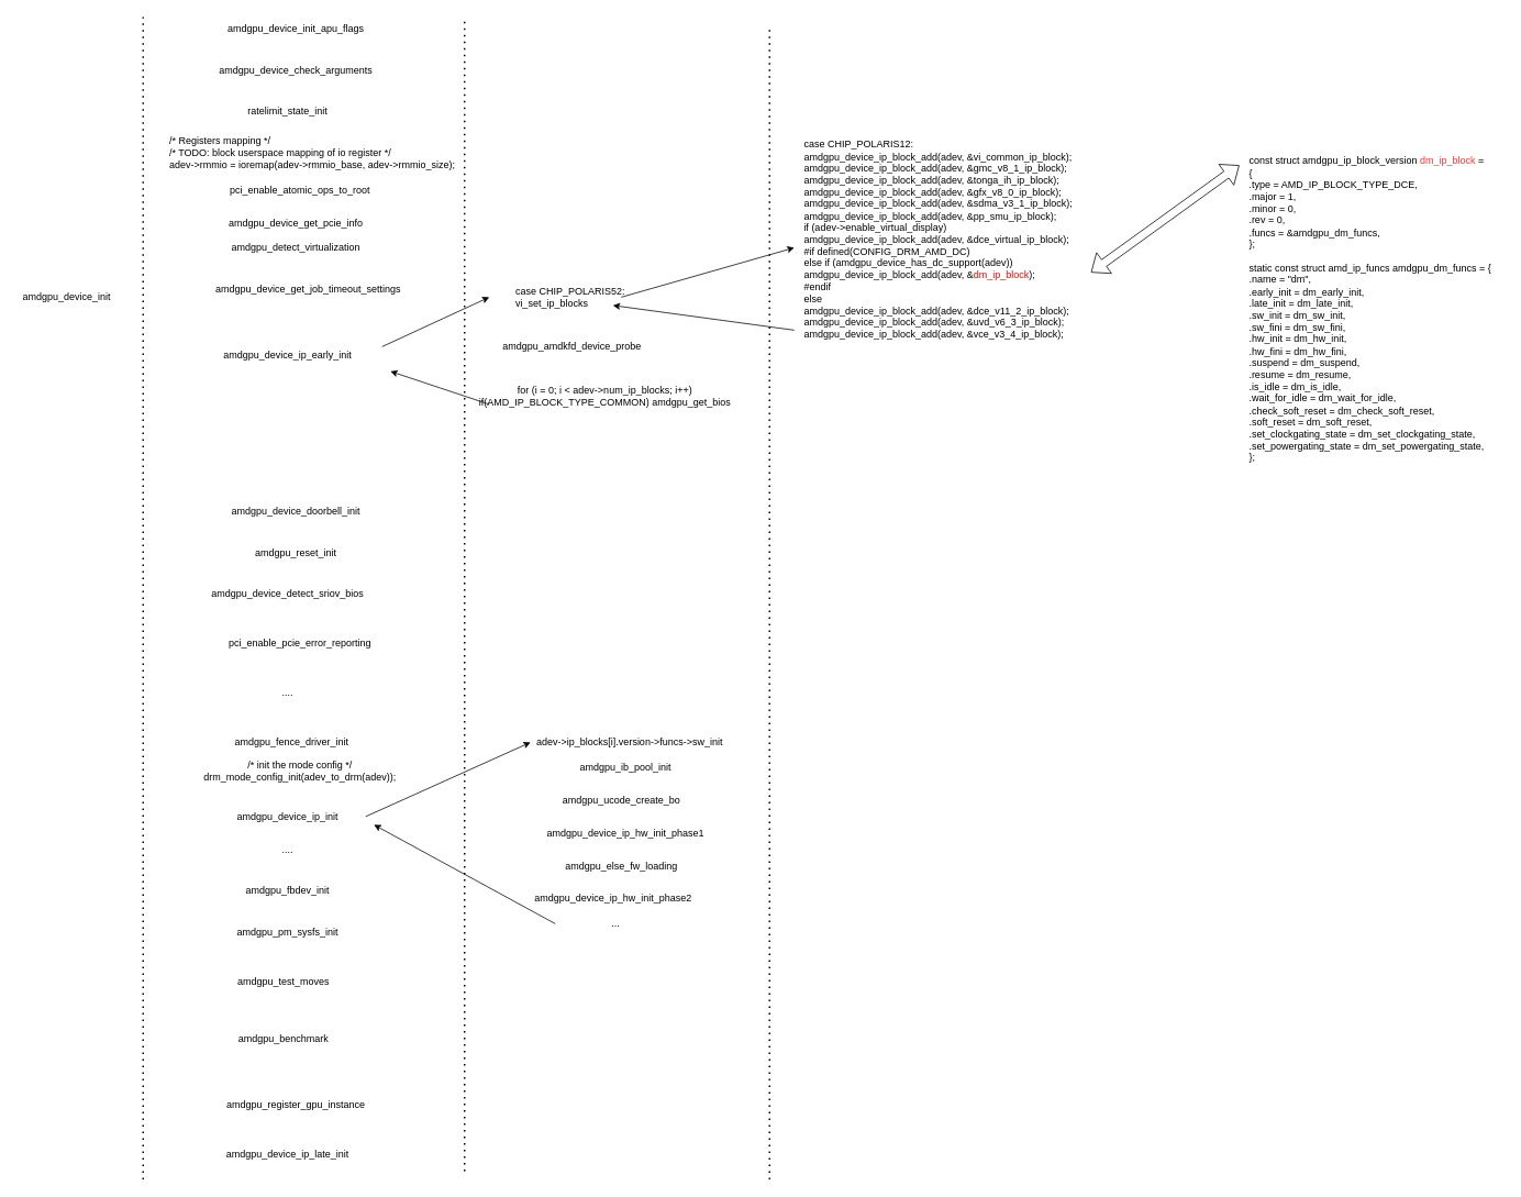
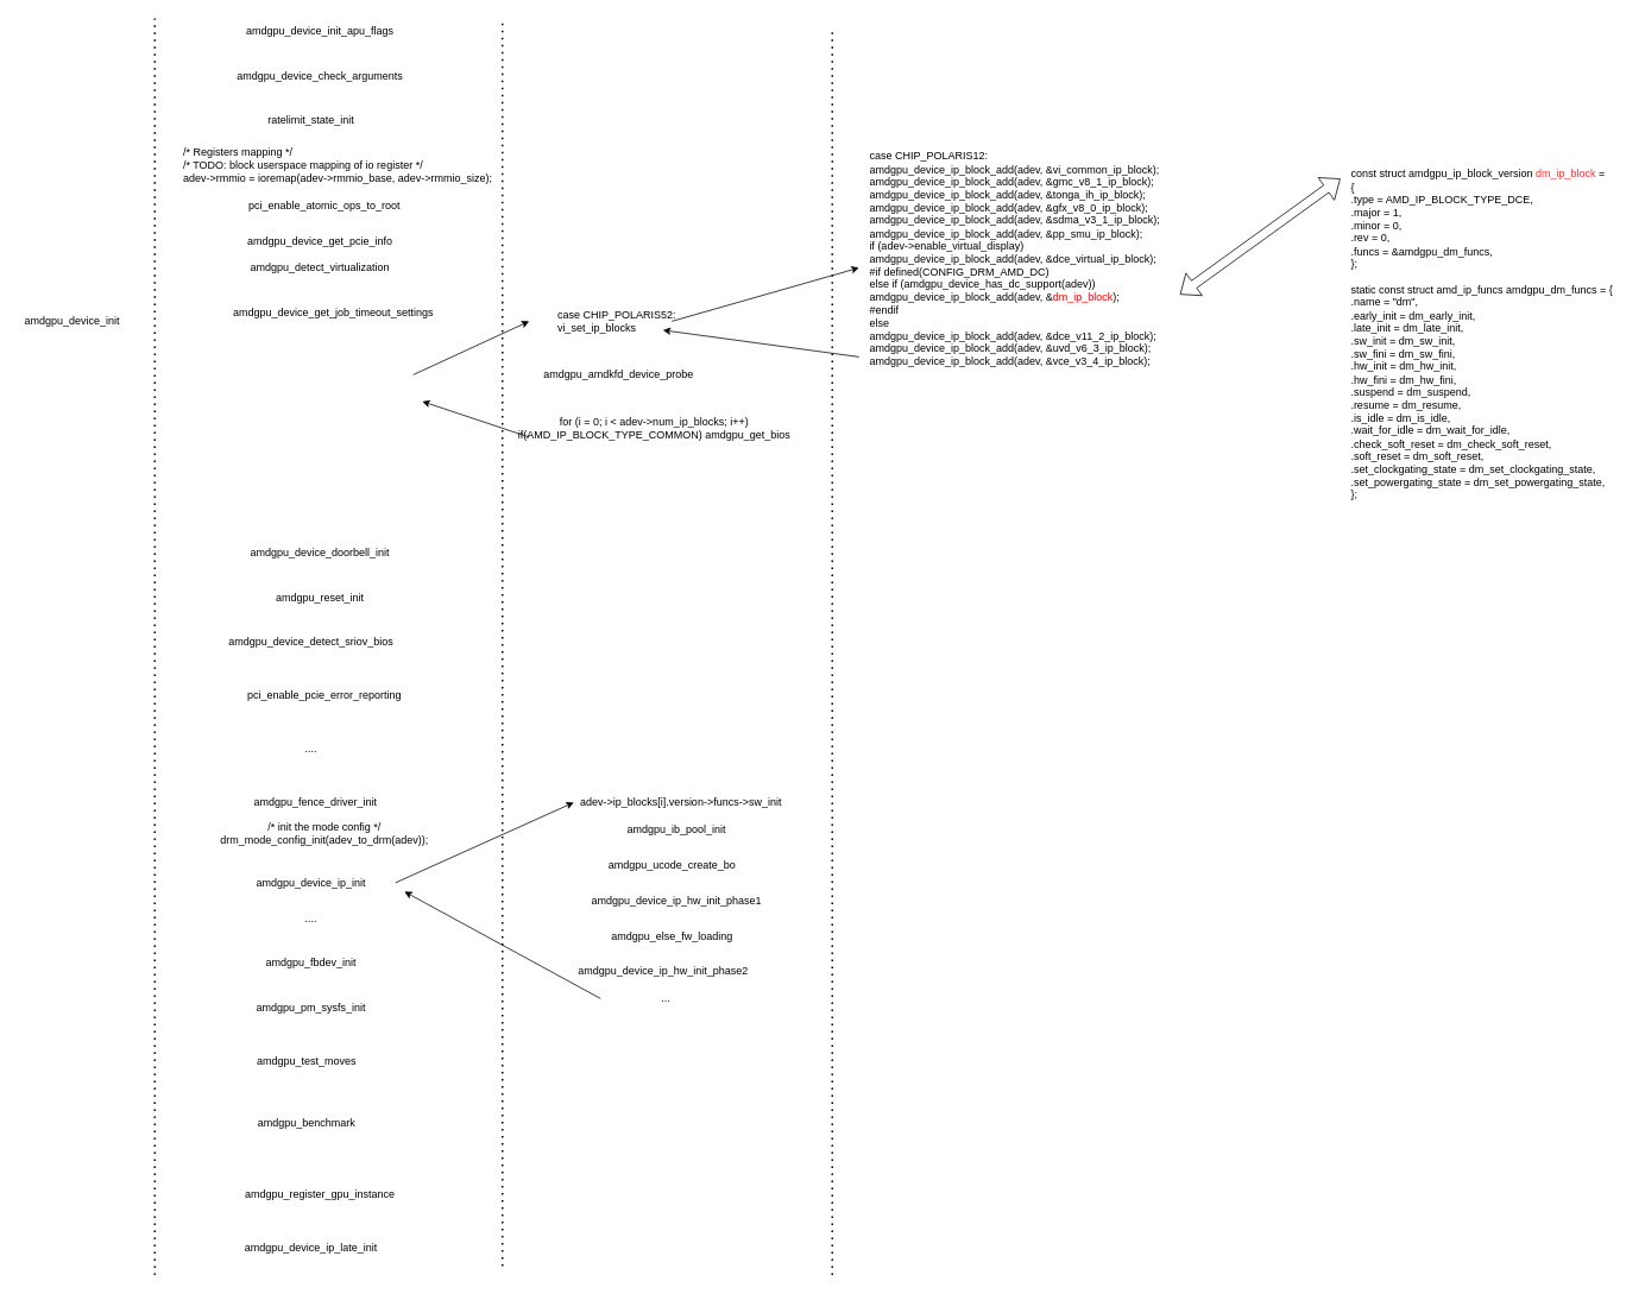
  <mxCell id="0" />
  <mxCell id="1" parent="0" />
  <mxCell id="2" value="amdgpu_device_init" style="text;html=1;align=center;verticalAlign=middle;resizable=0;points=[];autosize=1;strokeColor=none;fillColor=none;" vertex="1" parent="1"><mxGeometry x="20" y="350" width="120" height="20" as="geometry" /></mxCell>
- <mxCell id="3" value="amdgpu_device_ip_early_init" style="text;html=1;align=center;verticalAlign=middle;resizable=0;points=[];autosize=1;strokeColor=none;fillColor=none;" vertex="1" parent="1"><mxGeometry x="263" y="420" width="170" height="20" as="geometry" /></mxCell>
  <mxCell id="4" value="ratelimit_state_init" style="text;html=1;align=center;verticalAlign=middle;resizable=0;points=[];autosize=1;strokeColor=none;fillColor=none;" vertex="1" parent="1"><mxGeometry x="293" y="125" width="110" height="20" as="geometry" /></mxCell>
  <mxCell id="5" value="amdgpu_device_doorbell_init" style="text;html=1;align=center;verticalAlign=middle;resizable=0;points=[];autosize=1;strokeColor=none;fillColor=none;" vertex="1" parent="1"><mxGeometry x="273" y="610" width="170" height="20" as="geometry" /></mxCell>
  <mxCell id="6" value="case CHIP_POLARIS52:&lt;br&gt;vi_set_ip_blocks" style="text;html=1;align=left;verticalAlign=middle;resizable=0;points=[];autosize=1;strokeColor=none;fillColor=none;" vertex="1" parent="1"><mxGeometry x="623" y="345" width="150" height="30" as="geometry" /></mxCell>
  <mxCell id="7" value="&lt;div&gt;case CHIP_POLARIS12:&lt;br&gt;&lt;/div&gt;&lt;div&gt;&lt;span&gt;  &lt;/span&gt;amdgpu_device_ip_block_add(adev, &amp;amp;vi_common_ip_block);&lt;/div&gt;&lt;div&gt;&lt;span&gt;  &lt;/span&gt;amdgpu_device_ip_block_add(adev, &amp;amp;gmc_v8_1_ip_block);&lt;/div&gt;&lt;div&gt;&lt;span&gt;  &lt;/span&gt;amdgpu_device_ip_block_add(adev, &amp;amp;tonga_ih_ip_block);&lt;/div&gt;&lt;div&gt;&lt;span&gt;  &lt;/span&gt;amdgpu_device_ip_block_add(adev, &amp;amp;gfx_v8_0_ip_block);&lt;/div&gt;&lt;div&gt;&lt;span&gt;  &lt;/span&gt;amdgpu_device_ip_block_add(adev, &amp;amp;sdma_v3_1_ip_block);&lt;/div&gt;&lt;div&gt;&lt;span&gt;  &lt;/span&gt;amdgpu_device_ip_block_add(adev, &amp;amp;pp_smu_ip_block);&lt;/div&gt;&lt;div&gt;&lt;span&gt;  &lt;/span&gt;if (adev-&amp;gt;enable_virtual_display)&lt;/div&gt;&lt;div&gt;&lt;span&gt;   &lt;/span&gt;amdgpu_device_ip_block_add(adev, &amp;amp;dce_virtual_ip_block);&lt;/div&gt;&lt;div&gt;#if defined(CONFIG_DRM_AMD_DC)&lt;/div&gt;&lt;div&gt;&lt;span&gt;  &lt;/span&gt;else if (amdgpu_device_has_dc_support(adev))&lt;/div&gt;&lt;div&gt;&lt;span&gt;   &lt;/span&gt;amdgpu_device_ip_block_add(adev, &amp;amp;&lt;font color=&quot;#ff0000&quot;&gt;dm_ip_block&lt;/font&gt;);&lt;/div&gt;&lt;div&gt;#endif&lt;/div&gt;&lt;div&gt;&lt;span&gt;  &lt;/span&gt;else&lt;/div&gt;&lt;div&gt;&lt;span&gt;   &lt;/span&gt;amdgpu_device_ip_block_add(adev, &amp;amp;dce_v11_2_ip_block);&lt;/div&gt;&lt;div&gt;&lt;span&gt;  &lt;/span&gt;amdgpu_device_ip_block_add(adev, &amp;amp;uvd_v6_3_ip_block);&lt;/div&gt;&lt;div&gt;&lt;span&gt;  &lt;/span&gt;amdgpu_device_ip_block_add(adev, &amp;amp;vce_v3_4_ip_block);&lt;/div&gt;" style="text;html=1;align=left;verticalAlign=middle;resizable=0;points=[];autosize=1;strokeColor=none;fillColor=none;" vertex="1" parent="1"><mxGeometry x="973" y="170" width="340" height="240" as="geometry" /></mxCell>
  <mxCell id="8" value="&lt;div&gt;&lt;div&gt;const struct amdgpu_ip_block_version &lt;font color=&quot;#ff3333&quot;&gt;dm_ip_block&lt;/font&gt; =&lt;/div&gt;&lt;div&gt;{&lt;/div&gt;&lt;div&gt;&lt;span&gt; &lt;/span&gt;.type = AMD_IP_BLOCK_TYPE_DCE,&lt;/div&gt;&lt;div&gt;&lt;span&gt; &lt;/span&gt;.major = 1,&lt;/div&gt;&lt;div&gt;&lt;span&gt; &lt;/span&gt;.minor = 0,&lt;/div&gt;&lt;div&gt;&lt;span&gt; &lt;/span&gt;.rev = 0,&lt;/div&gt;&lt;div&gt;&lt;span&gt; &lt;/span&gt;.funcs = &amp;amp;amdgpu_dm_funcs,&lt;/div&gt;&lt;div&gt;};&lt;/div&gt;&lt;/div&gt;&lt;div&gt;&lt;br&gt;&lt;/div&gt;&lt;div&gt;static const struct amd_ip_funcs amdgpu_dm_funcs = {&lt;/div&gt;&lt;div&gt;&lt;span&gt; &lt;/span&gt;.name = &quot;dm&quot;,&lt;/div&gt;&lt;div&gt;&lt;span&gt; &lt;/span&gt;.early_init = dm_early_init,&lt;/div&gt;&lt;div&gt;&lt;span&gt; &lt;/span&gt;.late_init = dm_late_init,&lt;/div&gt;&lt;div&gt;&lt;span&gt; &lt;/span&gt;.sw_init = dm_sw_init,&lt;/div&gt;&lt;div&gt;&lt;span&gt; &lt;/span&gt;.sw_fini = dm_sw_fini,&lt;/div&gt;&lt;div&gt;&lt;span&gt; &lt;/span&gt;.hw_init = dm_hw_init,&lt;/div&gt;&lt;div&gt;&lt;span&gt; &lt;/span&gt;.hw_fini = dm_hw_fini,&lt;/div&gt;&lt;div&gt;&lt;span&gt; &lt;/span&gt;.suspend = dm_suspend,&lt;/div&gt;&lt;div&gt;&lt;span&gt; &lt;/span&gt;.resume = dm_resume,&lt;/div&gt;&lt;div&gt;&lt;span&gt; &lt;/span&gt;.is_idle = dm_is_idle,&lt;/div&gt;&lt;div&gt;&lt;span&gt; &lt;/span&gt;.wait_for_idle = dm_wait_for_idle,&lt;/div&gt;&lt;div&gt;&lt;span&gt; &lt;/span&gt;.check_soft_reset = dm_check_soft_reset,&lt;/div&gt;&lt;div&gt;&lt;span&gt; &lt;/span&gt;.soft_reset = dm_soft_reset,&lt;/div&gt;&lt;div&gt;&lt;span&gt; &lt;/span&gt;.set_clockgating_state = dm_set_clockgating_state,&lt;/div&gt;&lt;div&gt;&lt;span&gt; &lt;/span&gt;.set_powergating_state = dm_set_powergating_state,&lt;/div&gt;&lt;div&gt;};&lt;/div&gt;" style="text;html=1;align=left;verticalAlign=middle;resizable=0;points=[];autosize=1;strokeColor=none;fillColor=none;" vertex="1" parent="1"><mxGeometry x="1513" y="190" width="310" height="370" as="geometry" /></mxCell>
  <mxCell id="9" value="" style="endArrow=none;dashed=1;html=1;dashPattern=1 3;strokeWidth=2;rounded=0;fontColor=#FF3333;" edge="1" parent="1"><mxGeometry width="50" height="50" relative="1" as="geometry"><mxPoint x="173" y="1430" as="sourcePoint" /><mxPoint x="173" y="20" as="targetPoint" /></mxGeometry></mxCell>
  <mxCell id="10" value="" style="endArrow=none;dashed=1;html=1;dashPattern=1 3;strokeWidth=2;rounded=0;fontColor=#FF3333;" edge="1" parent="1"><mxGeometry width="50" height="50" relative="1" as="geometry"><mxPoint x="563" y="1420" as="sourcePoint" /><mxPoint x="563" y="20" as="targetPoint" /></mxGeometry></mxCell>
  <mxCell id="11" value="" style="shape=flexArrow;endArrow=classic;startArrow=classic;html=1;rounded=0;fontColor=#FF3333;" edge="1" parent="1"><mxGeometry width="100" height="100" relative="1" as="geometry"><mxPoint x="1323" y="330" as="sourcePoint" /><mxPoint x="1503" y="200" as="targetPoint" /></mxGeometry></mxCell>
  <mxCell id="12" value="" style="endArrow=classic;html=1;rounded=0;fontColor=#FF3333;" edge="1" parent="1"><mxGeometry width="50" height="50" relative="1" as="geometry"><mxPoint x="463" y="420" as="sourcePoint" /><mxPoint x="593" y="360" as="targetPoint" /></mxGeometry></mxCell>
  <mxCell id="13" value="amdgpu_amdkfd_device_probe" style="text;html=1;align=center;verticalAlign=middle;resizable=0;points=[];autosize=1;strokeColor=none;fillColor=none;fontColor=#000000;" vertex="1" parent="1"><mxGeometry x="603" y="410" width="180" height="20" as="geometry" /></mxCell>
  <mxCell id="14" value="for (i = 0; i &amp;lt; adev-&amp;gt;num_ip_blocks; i++)&lt;br&gt;if(AMD_IP_BLOCK_TYPE_COMMON) amdgpu_get_bios" style="text;html=1;align=center;verticalAlign=middle;resizable=0;points=[];autosize=1;strokeColor=none;fillColor=none;fontColor=#000000;" vertex="1" parent="1"><mxGeometry x="573" y="464.5" width="320" height="30" as="geometry" /></mxCell>
  <mxCell id="15" value="" style="endArrow=classic;html=1;rounded=0;fontColor=#FF3333;" edge="1" parent="1"><mxGeometry width="50" height="50" relative="1" as="geometry"><mxPoint x="753" y="360" as="sourcePoint" /><mxPoint x="963" y="300" as="targetPoint" /></mxGeometry></mxCell>
  <mxCell id="16" value="" style="endArrow=classic;html=1;rounded=0;fontColor=#FF3333;" edge="1" parent="1"><mxGeometry width="50" height="50" relative="1" as="geometry"><mxPoint x="593" y="490" as="sourcePoint" /><mxPoint x="473" y="450" as="targetPoint" /><Array as="points"><mxPoint x="533" y="470" /></Array></mxGeometry></mxCell>
  <mxCell id="17" value="" style="endArrow=classic;html=1;rounded=0;fontColor=#FF3333;" edge="1" parent="1"><mxGeometry width="50" height="50" relative="1" as="geometry"><mxPoint x="963" y="400" as="sourcePoint" /><mxPoint x="743" y="370" as="targetPoint" /></mxGeometry></mxCell>
  <mxCell id="18" value="" style="endArrow=none;dashed=1;html=1;dashPattern=1 3;strokeWidth=2;rounded=0;fontColor=#FF3333;" edge="1" parent="1"><mxGeometry width="50" height="50" relative="1" as="geometry"><mxPoint x="933" y="1430" as="sourcePoint" /><mxPoint x="933" y="30" as="targetPoint" /></mxGeometry></mxCell>
  <mxCell id="19" value="amdgpu_device_init_apu_flags" style="text;html=1;align=center;verticalAlign=middle;resizable=0;points=[];autosize=1;strokeColor=none;fillColor=none;fontColor=#000000;" vertex="1" parent="1"><mxGeometry x="268" y="25" width="180" height="20" as="geometry" /></mxCell>
  <mxCell id="20" value="amdgpu_device_check_arguments" style="text;html=1;align=center;verticalAlign=middle;resizable=0;points=[];autosize=1;strokeColor=none;fillColor=none;fontColor=#000000;" vertex="1" parent="1"><mxGeometry x="258" y="75" width="200" height="20" as="geometry" /></mxCell>
  <mxCell id="21" value="&lt;div&gt;&lt;span&gt; &lt;/span&gt;/* Registers mapping */&lt;/div&gt;&lt;div style=&quot;&quot;&gt;&lt;span&gt; &lt;/span&gt;/* TODO: block userspace mapping of io register */&lt;/div&gt;adev-&amp;gt;rmmio = ioremap(adev-&amp;gt;rmmio_base, adev-&amp;gt;rmmio_size);" style="text;html=1;align=left;verticalAlign=middle;resizable=0;points=[];autosize=1;strokeColor=none;fillColor=none;fontColor=#000000;" vertex="1" parent="1"><mxGeometry x="203" y="160" width="360" height="50" as="geometry" /></mxCell>
  <mxCell id="22" value="pci_enable_atomic_ops_to_root" style="text;html=1;align=center;verticalAlign=middle;resizable=0;points=[];autosize=1;strokeColor=none;fillColor=none;fontColor=#000000;" vertex="1" parent="1"><mxGeometry x="268" y="220" width="190" height="20" as="geometry" /></mxCell>
  <mxCell id="23" value="amdgpu_device_get_pcie_info" style="text;html=1;align=center;verticalAlign=middle;resizable=0;points=[];autosize=1;strokeColor=none;fillColor=none;fontColor=#000000;" vertex="1" parent="1"><mxGeometry x="268" y="260" width="180" height="20" as="geometry" /></mxCell>
  <mxCell id="24" value="amdgpu_detect_virtualization" style="text;html=1;align=center;verticalAlign=middle;resizable=0;points=[];autosize=1;strokeColor=none;fillColor=none;fontColor=#000000;" vertex="1" parent="1"><mxGeometry x="273" y="290" width="170" height="20" as="geometry" /></mxCell>
  <mxCell id="25" value="amdgpu_device_get_job_timeout_settings" style="text;html=1;align=center;verticalAlign=middle;resizable=0;points=[];autosize=1;strokeColor=none;fillColor=none;fontColor=#000000;" vertex="1" parent="1"><mxGeometry x="253" y="340" width="240" height="20" as="geometry" /></mxCell>
  <mxCell id="26" value="amdgpu_reset_init" style="text;html=1;align=center;verticalAlign=middle;resizable=0;points=[];autosize=1;strokeColor=none;fillColor=none;fontColor=#000000;" vertex="1" parent="1"><mxGeometry x="303" y="660" width="110" height="20" as="geometry" /></mxCell>
  <mxCell id="27" value="amdgpu_device_detect_sriov_bios" style="text;html=1;align=center;verticalAlign=middle;resizable=0;points=[];autosize=1;strokeColor=none;fillColor=none;fontColor=#000000;" vertex="1" parent="1"><mxGeometry x="248" y="710" width="200" height="20" as="geometry" /></mxCell>
  <mxCell id="28" value="pci_enable_pcie_error_reporting" style="text;html=1;align=center;verticalAlign=middle;resizable=0;points=[];autosize=1;strokeColor=none;fillColor=none;fontColor=#000000;" vertex="1" parent="1"><mxGeometry x="268" y="770" width="190" height="20" as="geometry" /></mxCell>
  <mxCell id="29" value="...." style="text;html=1;align=center;verticalAlign=middle;resizable=0;points=[];autosize=1;strokeColor=none;fillColor=none;fontColor=#000000;" vertex="1" parent="1"><mxGeometry x="333" y="830" width="30" height="20" as="geometry" /></mxCell>
  <mxCell id="30" value="amdgpu_fence_driver_init" style="text;html=1;align=center;verticalAlign=middle;resizable=0;points=[];autosize=1;strokeColor=none;fillColor=none;fontColor=#000000;" vertex="1" parent="1"><mxGeometry x="278" y="890" width="150" height="20" as="geometry" /></mxCell>
  <mxCell id="31" value="...." style="text;html=1;align=center;verticalAlign=middle;resizable=0;points=[];autosize=1;strokeColor=none;fillColor=none;fontColor=#000000;" vertex="1" parent="1"><mxGeometry x="333" y="1020" width="30" height="20" as="geometry" /></mxCell>
  <mxCell id="32" value="amdgpu_fbdev_init" style="text;html=1;align=center;verticalAlign=middle;resizable=0;points=[];autosize=1;strokeColor=none;fillColor=none;fontColor=#000000;" vertex="1" parent="1"><mxGeometry x="288" y="1070" width="120" height="20" as="geometry" /></mxCell>
  <mxCell id="33" value="amdgpu_pm_sysfs_init" style="text;html=1;align=center;verticalAlign=middle;resizable=0;points=[];autosize=1;strokeColor=none;fillColor=none;fontColor=#000000;" vertex="1" parent="1"><mxGeometry x="278" y="1120" width="140" height="20" as="geometry" /></mxCell>
  <mxCell id="34" value="&lt;div&gt;&lt;span&gt; &lt;/span&gt;/* init the mode config */&lt;/div&gt;&lt;div&gt;&lt;span&gt; &lt;/span&gt;drm_mode_config_init(adev_to_drm(adev));&lt;/div&gt;" style="text;html=1;align=center;verticalAlign=middle;resizable=0;points=[];autosize=1;strokeColor=none;fillColor=none;fontColor=#000000;" vertex="1" parent="1"><mxGeometry x="238" y="920" width="250" height="30" as="geometry" /></mxCell>
  <mxCell id="35" value="amdgpu_device_ip_init" style="text;html=1;align=center;verticalAlign=middle;resizable=0;points=[];autosize=1;strokeColor=none;fillColor=none;fontColor=#000000;" vertex="1" parent="1"><mxGeometry x="278" y="980" width="140" height="20" as="geometry" /></mxCell>
  <mxCell id="36" value="amdgpu_test_moves" style="text;html=1;align=center;verticalAlign=middle;resizable=0;points=[];autosize=1;strokeColor=none;fillColor=none;fontColor=#000000;" vertex="1" parent="1"><mxGeometry x="278" y="1180" width="130" height="20" as="geometry" /></mxCell>
  <mxCell id="37" value="amdgpu_benchmark" style="text;html=1;align=center;verticalAlign=middle;resizable=0;points=[];autosize=1;strokeColor=none;fillColor=none;fontColor=#000000;" vertex="1" parent="1"><mxGeometry x="283" y="1250" width="120" height="20" as="geometry" /></mxCell>
  <mxCell id="38" value="amdgpu_register_gpu_instance" style="text;html=1;align=center;verticalAlign=middle;resizable=0;points=[];autosize=1;strokeColor=none;fillColor=none;fontColor=#000000;" vertex="1" parent="1"><mxGeometry x="268" y="1330" width="180" height="20" as="geometry" /></mxCell>
  <mxCell id="39" value="adev-&amp;gt;ip_blocks[i].version-&amp;gt;funcs-&amp;gt;sw_init" style="text;html=1;align=center;verticalAlign=middle;resizable=0;points=[];autosize=1;strokeColor=none;fillColor=none;fontColor=#000000;" vertex="1" parent="1"><mxGeometry x="643" y="890" width="240" height="20" as="geometry" /></mxCell>
  <mxCell id="40" value="" style="endArrow=classic;html=1;rounded=0;fontColor=#000000;" edge="1" parent="1"><mxGeometry width="50" height="50" relative="1" as="geometry"><mxPoint x="443" y="990" as="sourcePoint" /><mxPoint x="643" y="900" as="targetPoint" /></mxGeometry></mxCell>
  <mxCell id="41" value="amdgpu_ib_pool_init" style="text;html=1;align=center;verticalAlign=middle;resizable=0;points=[];autosize=1;strokeColor=none;fillColor=none;fontColor=#000000;" vertex="1" parent="1"><mxGeometry x="693" y="920" width="130" height="20" as="geometry" /></mxCell>
  <mxCell id="42" value="amdgpu_ucode_create_bo" style="text;html=1;align=center;verticalAlign=middle;resizable=0;points=[];autosize=1;strokeColor=none;fillColor=none;fontColor=#000000;" vertex="1" parent="1"><mxGeometry x="673" y="960" width="160" height="20" as="geometry" /></mxCell>
  <mxCell id="43" value="amdgpu_device_ip_hw_init_phase1" style="text;html=1;align=center;verticalAlign=middle;resizable=0;points=[];autosize=1;strokeColor=none;fillColor=none;fontColor=#000000;" vertex="1" parent="1"><mxGeometry x="653" y="1000" width="210" height="20" as="geometry" /></mxCell>
  <mxCell id="44" value="amdgpu_else_fw_loading" style="text;html=1;align=center;verticalAlign=middle;resizable=0;points=[];autosize=1;strokeColor=none;fillColor=none;fontColor=#000000;" vertex="1" parent="1"><mxGeometry x="673" y="1040" width="160" height="20" as="geometry" /></mxCell>
  <mxCell id="45" value="amdgpu_device_ip_hw_init_phase2" style="text;html=1;align=center;verticalAlign=middle;resizable=0;points=[];autosize=1;strokeColor=none;fillColor=none;fontColor=#000000;" vertex="1" parent="1"><mxGeometry x="638" y="1079" width="210" height="20" as="geometry" /></mxCell>
  <mxCell id="46" value="..." style="text;html=1;align=center;verticalAlign=middle;resizable=0;points=[];autosize=1;strokeColor=none;fillColor=none;fontColor=#000000;" vertex="1" parent="1"><mxGeometry x="731" y="1110" width="30" height="20" as="geometry" /></mxCell>
  <mxCell id="47" value="" style="endArrow=classic;html=1;rounded=0;fontColor=#000000;" edge="1" parent="1"><mxGeometry width="50" height="50" relative="1" as="geometry"><mxPoint x="673" y="1120" as="sourcePoint" /><mxPoint x="453" y="1000" as="targetPoint" /></mxGeometry></mxCell>
  <mxCell id="48" value="amdgpu_device_ip_late_init" style="text;html=1;align=center;verticalAlign=middle;resizable=0;points=[];autosize=1;strokeColor=none;fillColor=none;fontColor=#000000;" vertex="1" parent="1"><mxGeometry x="268" y="1390" width="160" height="20" as="geometry" /></mxCell>
